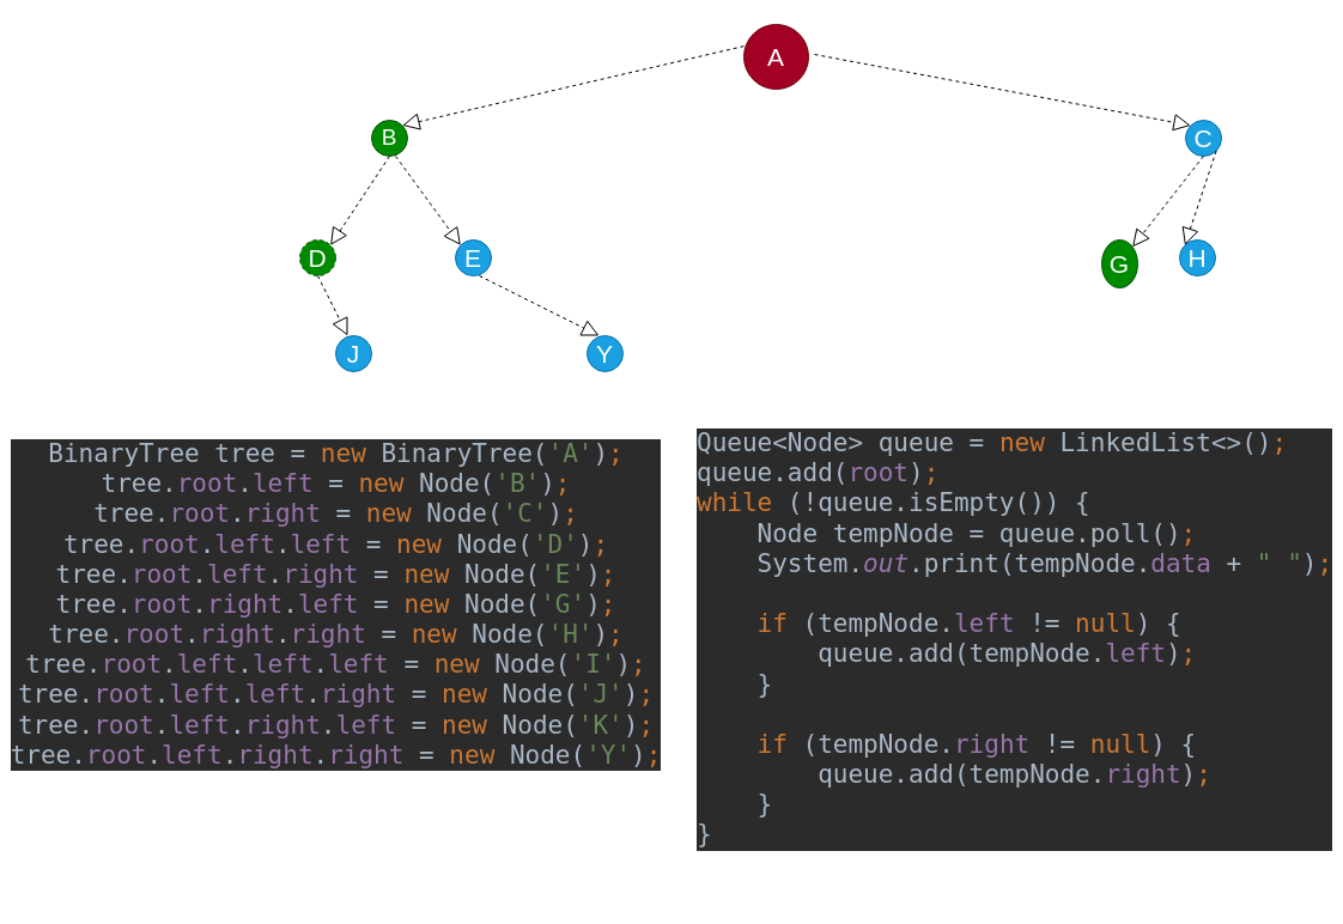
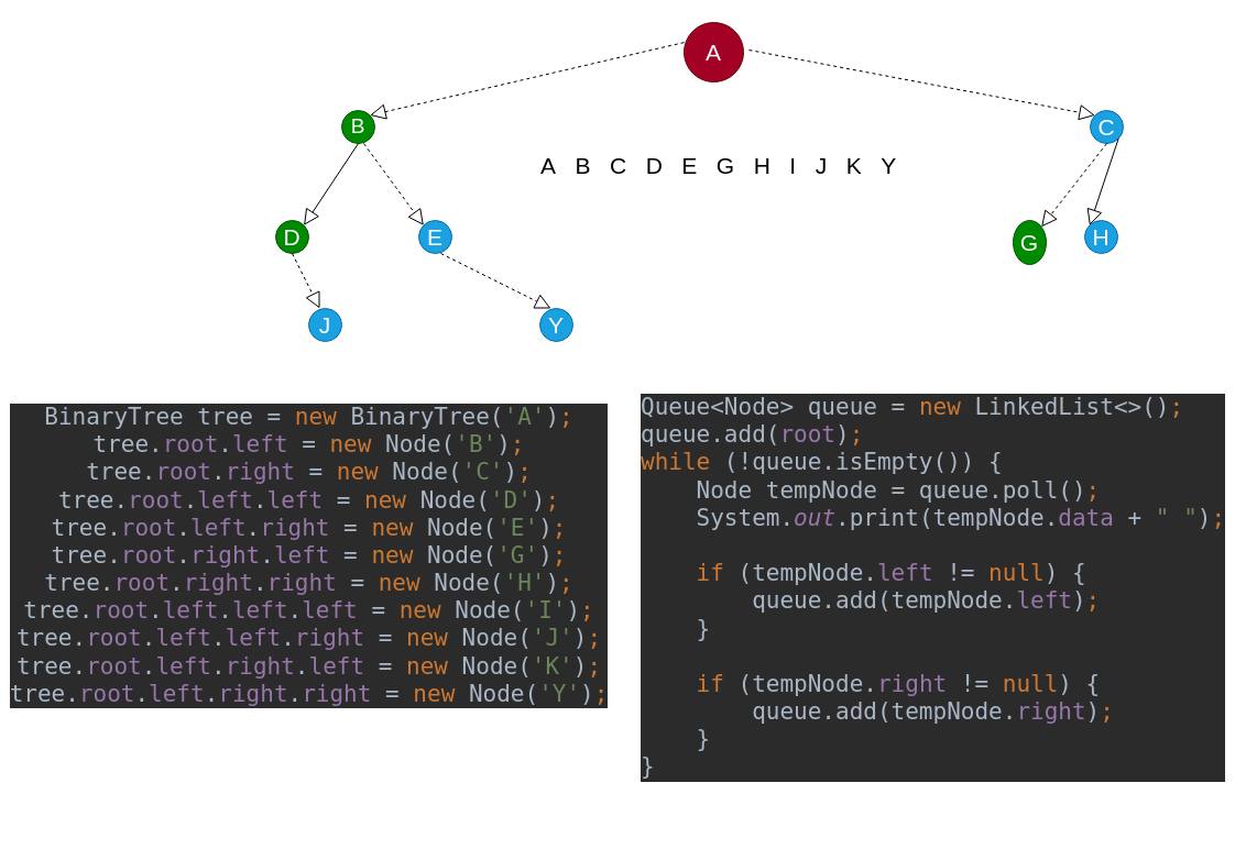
  <mxCell id="0" />
  <mxCell id="1" parent="0" />
  <mxCell id="2" value="C" style="ellipse;whiteSpace=wrap;html=1;aspect=fixed;fillColor=#1ba1e2;fontColor=#ffffff;strokeColor=#006EAF;fontSize=21;" vertex="1" parent="1"><mxGeometry x="990" y="100" width="30" height="30" as="geometry" /></mxCell>
- <mxCell id="3" value="D" style="ellipse;whiteSpace=wrap;html=1;aspect=fixed;fillColor=#008a00;fontColor=#ffffff;strokeColor=#005700;fontSize=21;dashed=1;" vertex="1" parent="1"><mxGeometry y="200" width="30" height="30" as="geometry" x="250" /></mxCell>
+ <mxCell id="3" value="D" style="ellipse;whiteSpace=wrap;html=1;aspect=fixed;fillColor=#008a00;fontColor=#ffffff;strokeColor=#005700;fontSize=21;" vertex="1" parent="1"><mxGeometry y="200" width="30" height="30" as="geometry" x="250" /></mxCell>
  <mxCell id="4" value="G" style="ellipse;whiteSpace=wrap;html=1;aspect=fixed;fillColor=#008a00;fontColor=#ffffff;strokeColor=#005700;fontSize=21;" vertex="1" parent="1"><mxGeometry x="920" y="200" width="30" height="40" as="geometry" /></mxCell>
  <mxCell id="5" value="H" style="ellipse;whiteSpace=wrap;html=1;aspect=fixed;fillColor=#1ba1e2;fontColor=#ffffff;strokeColor=#006EAF;fontSize=21;" vertex="1" parent="1"><mxGeometry x="985" y="200" width="30" height="30" as="geometry" /></mxCell>
  <mxCell id="6" value="&lt;font style=&quot;font-size: 19px;&quot;&gt;B&lt;/font&gt;" style="ellipse;whiteSpace=wrap;html=1;aspect=fixed;fillColor=#008a00;fontColor=#ffffff;strokeColor=#005700;" vertex="1" parent="1"><mxGeometry x="310" y="100" width="30" height="30" as="geometry" /></mxCell>
  <mxCell id="7" value="E" style="ellipse;whiteSpace=wrap;html=1;aspect=fixed;fillColor=#1ba1e2;fontColor=#ffffff;strokeColor=#006EAF;fontSize=21;" vertex="1" parent="1"><mxGeometry x="380" y="200" width="30" height="30" as="geometry" /></mxCell>
  <mxCell id="8" value="" style="endArrow=block;dashed=1;endFill=0;endSize=12;html=1;rounded=0;entryX=1;entryY=0;entryDx=0;entryDy=0;exitX=-0.063;exitY=0.335;exitDx=0;exitDy=0;exitPerimeter=0;" edge="1" parent="1" target="6"><mxGeometry width="160" relative="1" as="geometry"><mxPoint x="626.85" y="36.75" as="sourcePoint" /><mxPoint x="540" y="44.33" as="targetPoint" /></mxGeometry></mxCell>
  <mxCell id="9" value="" style="endArrow=block;dashed=1;endFill=0;endSize=12;html=1;rounded=0;entryX=0;entryY=0;entryDx=0;entryDy=0;exitX=1;exitY=0.5;exitDx=0;exitDy=0;" edge="1" parent="1" target="2"><mxGeometry width="160" relative="1" as="geometry"><mxPoint x="680" y="45" as="sourcePoint" /><mxPoint x="840" y="40" as="targetPoint" /></mxGeometry></mxCell>
- <mxCell id="10" value="" style="endArrow=block;dashed=1;endFill=0;endSize=12;html=1;rounded=0;exitX=0.5;exitY=1;exitDx=0;exitDy=0;entryX=1;entryY=0;entryDx=0;entryDy=0;" edge="1" parent="1" source="6" target="3"><mxGeometry width="160" relative="1" as="geometry"><mxPoint x="290" y="350" as="sourcePoint" /><mxPoint x="450" y="350" as="targetPoint" /></mxGeometry></mxCell>
+ <mxCell id="10" value="" style="endArrow=block;dashed=0;endFill=0;endSize=12;html=1;rounded=0;exitX=0.5;exitY=1;exitDx=0;exitDy=0;entryX=1;entryY=0;entryDx=0;entryDy=0;" edge="1" parent="1" source="6" target="3"><mxGeometry width="160" relative="1" as="geometry"><mxPoint x="290" y="350" as="sourcePoint" /><mxPoint x="450" y="350" as="targetPoint" /></mxGeometry></mxCell>
  <mxCell id="11" value="" style="endArrow=block;dashed=1;endFill=0;endSize=12;html=1;rounded=0;entryX=0;entryY=0;entryDx=0;entryDy=0;" edge="1" parent="1" target="7"><mxGeometry width="160" relative="1" as="geometry"><mxPoint x="330" y="130" as="sourcePoint" /><mxPoint x="610" y="360" as="targetPoint" /></mxGeometry></mxCell>
  <mxCell id="12" value="" style="endArrow=block;dashed=1;endFill=0;endSize=12;html=1;rounded=0;exitX=0.5;exitY=1;exitDx=0;exitDy=0;entryX=1;entryY=0;entryDx=0;entryDy=0;" edge="1" parent="1" source="2" target="4"><mxGeometry width="160" relative="1" as="geometry"><mxPoint x="635" y="340" as="sourcePoint" /><mxPoint x="795" y="340" as="targetPoint" /></mxGeometry></mxCell>
- <mxCell id="13" value="" style="endArrow=block;dashed=1;endFill=0;endSize=12;html=1;rounded=0;exitX=1;exitY=1;exitDx=0;exitDy=0;entryX=0;entryY=0;entryDx=0;entryDy=0;" edge="1" parent="1" source="2" target="5"><mxGeometry width="160" relative="1" as="geometry"><mxPoint x="950" y="350" as="sourcePoint" /><mxPoint x="1110" y="350" as="targetPoint" /></mxGeometry></mxCell>
+ <mxCell id="13" value="" style="endArrow=block;dashed=0;endFill=0;endSize=12;html=1;rounded=0;exitX=1;exitY=1;exitDx=0;exitDy=0;entryX=0;entryY=0;entryDx=0;entryDy=0;" edge="1" parent="1" source="2" target="5"><mxGeometry width="160" relative="1" as="geometry"><mxPoint x="950" y="350" as="sourcePoint" /><mxPoint x="1110" y="350" as="targetPoint" /></mxGeometry></mxCell>
  <mxCell id="14" value="J" style="ellipse;whiteSpace=wrap;html=1;aspect=fixed;fillColor=#1ba1e2;fontColor=#ffffff;strokeColor=#006EAF;fontSize=21;" vertex="1" parent="1"><mxGeometry x="280" y="280" width="30" height="30" as="geometry" /></mxCell>
  <mxCell id="15" value="" style="endArrow=block;dashed=1;endFill=0;endSize=12;html=1;rounded=0;fontSize=21;exitX=0.5;exitY=1;exitDx=0;exitDy=0;" edge="1" parent="1" source="3"><mxGeometry width="160" relative="1" as="geometry"><mxPoint x="360" y="260" as="sourcePoint" /><mxPoint x="290" y="280" as="targetPoint" /></mxGeometry></mxCell>
  <mxCell id="16" value="Y" style="ellipse;whiteSpace=wrap;html=1;aspect=fixed;fillColor=#1ba1e2;fontColor=#ffffff;strokeColor=#006EAF;fontSize=21;" vertex="1" parent="1"><mxGeometry x="490" y="280" width="30" height="30" as="geometry" /></mxCell>
  <mxCell id="17" value="" style="endArrow=block;dashed=1;endFill=0;endSize=12;html=1;rounded=0;fontSize=21;" edge="1" parent="1"><mxGeometry width="160" relative="1" as="geometry"><mxPoint x="400" y="230" as="sourcePoint" /><mxPoint x="500" y="280" as="targetPoint" /></mxGeometry></mxCell>
  <mxCell id="18" value="A" style="ellipse;whiteSpace=wrap;html=1;aspect=fixed;fillColor=#a20025;fontColor=#ffffff;strokeColor=#6F0000;fontSize=21;" vertex="1" parent="1"><mxGeometry x="621" width="54" height="54" as="geometry" y="20" /></mxCell>
  <mxCell id="19" value="&lt;div style=&quot;background-color:#2b2b2b;color:#a9b7c6;font-family:'JetBrains Mono',monospace;font-size:9,8pt;&quot;&gt;&lt;pre&gt;BinaryTree tree = &lt;span style=&quot;color:#cc7832;&quot;&gt;new &lt;/span&gt;BinaryTree(&lt;span style=&quot;color:#6a8759;&quot;&gt;'A'&lt;/span&gt;)&lt;span style=&quot;color:#cc7832;&quot;&gt;;&lt;br&gt;&lt;/span&gt;tree.&lt;span style=&quot;color:#9876aa;&quot;&gt;root&lt;/span&gt;.&lt;span style=&quot;color:#9876aa;&quot;&gt;left &lt;/span&gt;= &lt;span style=&quot;color:#cc7832;&quot;&gt;new &lt;/span&gt;Node(&lt;span style=&quot;color:#6a8759;&quot;&gt;'B'&lt;/span&gt;)&lt;span style=&quot;color:#cc7832;&quot;&gt;;&lt;br&gt;&lt;/span&gt;tree.&lt;span style=&quot;color:#9876aa;&quot;&gt;root&lt;/span&gt;.&lt;span style=&quot;color:#9876aa;&quot;&gt;right &lt;/span&gt;= &lt;span style=&quot;color:#cc7832;&quot;&gt;new &lt;/span&gt;Node(&lt;span style=&quot;color:#6a8759;&quot;&gt;'C'&lt;/span&gt;)&lt;span style=&quot;color:#cc7832;&quot;&gt;;&lt;br&gt;&lt;/span&gt;tree.&lt;span style=&quot;color:#9876aa;&quot;&gt;root&lt;/span&gt;.&lt;span style=&quot;color:#9876aa;&quot;&gt;left&lt;/span&gt;.&lt;span style=&quot;color:#9876aa;&quot;&gt;left &lt;/span&gt;= &lt;span style=&quot;color:#cc7832;&quot;&gt;new &lt;/span&gt;Node(&lt;span style=&quot;color:#6a8759;&quot;&gt;'D'&lt;/span&gt;)&lt;span style=&quot;color:#cc7832;&quot;&gt;;&lt;br&gt;&lt;/span&gt;tree.&lt;span style=&quot;color:#9876aa;&quot;&gt;root&lt;/span&gt;.&lt;span style=&quot;color:#9876aa;&quot;&gt;left&lt;/span&gt;.&lt;span style=&quot;color:#9876aa;&quot;&gt;right &lt;/span&gt;= &lt;span style=&quot;color:#cc7832;&quot;&gt;new &lt;/span&gt;Node(&lt;span style=&quot;color:#6a8759;&quot;&gt;'E'&lt;/span&gt;)&lt;span style=&quot;color:#cc7832;&quot;&gt;;&lt;br&gt;&lt;/span&gt;tree.&lt;span style=&quot;color:#9876aa;&quot;&gt;root&lt;/span&gt;.&lt;span style=&quot;color:#9876aa;&quot;&gt;right&lt;/span&gt;.&lt;span style=&quot;color:#9876aa;&quot;&gt;left &lt;/span&gt;= &lt;span style=&quot;color:#cc7832;&quot;&gt;new &lt;/span&gt;Node(&lt;span style=&quot;color:#6a8759;&quot;&gt;'G'&lt;/span&gt;)&lt;span style=&quot;color:#cc7832;&quot;&gt;;&lt;br&gt;&lt;/span&gt;tree.&lt;span style=&quot;color:#9876aa;&quot;&gt;root&lt;/span&gt;.&lt;span style=&quot;color:#9876aa;&quot;&gt;right&lt;/span&gt;.&lt;span style=&quot;color:#9876aa;&quot;&gt;right &lt;/span&gt;= &lt;span style=&quot;color:#cc7832;&quot;&gt;new &lt;/span&gt;Node(&lt;span style=&quot;color:#6a8759;&quot;&gt;'H'&lt;/span&gt;)&lt;span style=&quot;color:#cc7832;&quot;&gt;;&lt;br&gt;&lt;/span&gt;tree.&lt;span style=&quot;color:#9876aa;&quot;&gt;root&lt;/span&gt;.&lt;span style=&quot;color:#9876aa;&quot;&gt;left&lt;/span&gt;.&lt;span style=&quot;color:#9876aa;&quot;&gt;left&lt;/span&gt;.&lt;span style=&quot;color:#9876aa;&quot;&gt;left &lt;/span&gt;= &lt;span style=&quot;color:#cc7832;&quot;&gt;new &lt;/span&gt;Node(&lt;span style=&quot;color:#6a8759;&quot;&gt;'I'&lt;/span&gt;)&lt;span style=&quot;color:#cc7832;&quot;&gt;;&lt;br&gt;&lt;/span&gt;tree.&lt;span style=&quot;color:#9876aa;&quot;&gt;root&lt;/span&gt;.&lt;span style=&quot;color:#9876aa;&quot;&gt;left&lt;/span&gt;.&lt;span style=&quot;color:#9876aa;&quot;&gt;left&lt;/span&gt;.&lt;span style=&quot;color:#9876aa;&quot;&gt;right &lt;/span&gt;= &lt;span style=&quot;color:#cc7832;&quot;&gt;new &lt;/span&gt;Node(&lt;span style=&quot;color:#6a8759;&quot;&gt;'J'&lt;/span&gt;)&lt;span style=&quot;color:#cc7832;&quot;&gt;;&lt;br&gt;&lt;/span&gt;tree.&lt;span style=&quot;color:#9876aa;&quot;&gt;root&lt;/span&gt;.&lt;span style=&quot;color:#9876aa;&quot;&gt;left&lt;/span&gt;.&lt;span style=&quot;color:#9876aa;&quot;&gt;right&lt;/span&gt;.&lt;span style=&quot;color:#9876aa;&quot;&gt;left &lt;/span&gt;= &lt;span style=&quot;color:#cc7832;&quot;&gt;new &lt;/span&gt;Node(&lt;span style=&quot;color:#6a8759;&quot;&gt;'K'&lt;/span&gt;)&lt;span style=&quot;color:#cc7832;&quot;&gt;;&lt;br&gt;&lt;/span&gt;tree.&lt;span style=&quot;color:#9876aa;&quot;&gt;root&lt;/span&gt;.&lt;span style=&quot;color:#9876aa;&quot;&gt;left&lt;/span&gt;.&lt;span style=&quot;color:#9876aa;&quot;&gt;right&lt;/span&gt;.&lt;span style=&quot;color:#9876aa;&quot;&gt;right &lt;/span&gt;= &lt;span style=&quot;color:#cc7832;&quot;&gt;new &lt;/span&gt;Node(&lt;span style=&quot;color:#6a8759;&quot;&gt;'Y'&lt;/span&gt;)&lt;span style=&quot;color:#cc7832;&quot;&gt;;&lt;/span&gt;&lt;/pre&gt;&lt;/div&gt;" style="text;html=1;align=center;verticalAlign=middle;resizable=0;points=[];autosize=1;strokeColor=none;fillColor=none;fontSize=21;" vertex="1" parent="1"><mxGeometry x="20" y="340" width="520" height="330" as="geometry" /></mxCell>
  <mxCell id="20" value="&lt;div style=&quot;background-color:#2b2b2b;color:#a9b7c6;font-family:'JetBrains Mono',monospace;font-size:9,8pt;&quot;&gt;&lt;pre&gt;Queue&amp;lt;Node&amp;gt; queue = &lt;span style=&quot;color:#cc7832;&quot;&gt;new &lt;/span&gt;LinkedList&amp;lt;&amp;gt;()&lt;span style=&quot;color:#cc7832;&quot;&gt;;&lt;br&gt;&lt;/span&gt;queue.add(&lt;span style=&quot;color:#9876aa;&quot;&gt;root&lt;/span&gt;)&lt;span style=&quot;color:#cc7832;&quot;&gt;;&lt;br&gt;&lt;/span&gt;&lt;span style=&quot;color:#cc7832;&quot;&gt;while &lt;/span&gt;(!queue.isEmpty()) {&lt;br&gt;    Node tempNode = queue.poll()&lt;span style=&quot;color:#cc7832;&quot;&gt;;&lt;br&gt;&lt;/span&gt;&lt;span style=&quot;color:#cc7832;&quot;&gt;    &lt;/span&gt;System.&lt;span style=&quot;color:#9876aa;font-style:italic;&quot;&gt;out&lt;/span&gt;.print(tempNode.&lt;span style=&quot;color:#9876aa;&quot;&gt;data &lt;/span&gt;+ &lt;span style=&quot;color:#6a8759;&quot;&gt;&quot; &quot;&lt;/span&gt;)&lt;span style=&quot;color:#cc7832;&quot;&gt;;&lt;br&gt;&lt;/span&gt;&lt;span style=&quot;color:#cc7832;&quot;&gt;&lt;br&gt;&lt;/span&gt;&lt;span style=&quot;color:#cc7832;&quot;&gt;    if &lt;/span&gt;(tempNode.&lt;span style=&quot;color:#9876aa;&quot;&gt;left &lt;/span&gt;!= &lt;span style=&quot;color:#cc7832;&quot;&gt;null&lt;/span&gt;) {&lt;br&gt;        queue.add(tempNode.&lt;span style=&quot;color:#9876aa;&quot;&gt;left&lt;/span&gt;)&lt;span style=&quot;color:#cc7832;&quot;&gt;;&lt;br&gt;&lt;/span&gt;&lt;span style=&quot;color:#cc7832;&quot;&gt;    &lt;/span&gt;}&lt;br&gt;&lt;br&gt;    &lt;span style=&quot;color:#cc7832;&quot;&gt;if &lt;/span&gt;(tempNode.&lt;span style=&quot;color:#9876aa;&quot;&gt;right &lt;/span&gt;!= &lt;span style=&quot;color:#cc7832;&quot;&gt;null&lt;/span&gt;) {&lt;br&gt;        queue.add(tempNode.&lt;span style=&quot;color:#9876aa;&quot;&gt;right&lt;/span&gt;)&lt;span style=&quot;color:#cc7832;&quot;&gt;;&lt;br&gt;&lt;/span&gt;&lt;span style=&quot;color:#cc7832;&quot;&gt;    &lt;/span&gt;}&lt;br&gt;}&lt;/pre&gt;&lt;/div&gt;" style="text;whiteSpace=wrap;html=1;fontSize=21;" vertex="1" parent="1"><mxGeometry x="580" y="330" width="520" height="420" as="geometry" /></mxCell>
+ <mxCell id="21" value="A&amp;nbsp; &amp;nbsp;B&amp;nbsp; &amp;nbsp;C&amp;nbsp; &amp;nbsp;D&amp;nbsp; &amp;nbsp;E&amp;nbsp; &amp;nbsp;G&amp;nbsp; &amp;nbsp;H&amp;nbsp; &amp;nbsp;I&amp;nbsp; &amp;nbsp;J&amp;nbsp; &amp;nbsp;K&amp;nbsp; &amp;nbsp;Y&amp;nbsp;" style="text;html=1;align=center;verticalAlign=middle;resizable=0;points=[];autosize=1;strokeColor=none;fillColor=none;fontSize=21;" vertex="1" parent="1"><mxGeometry x="480" y="130" width="350" height="40" as="geometry" /></mxCell>
